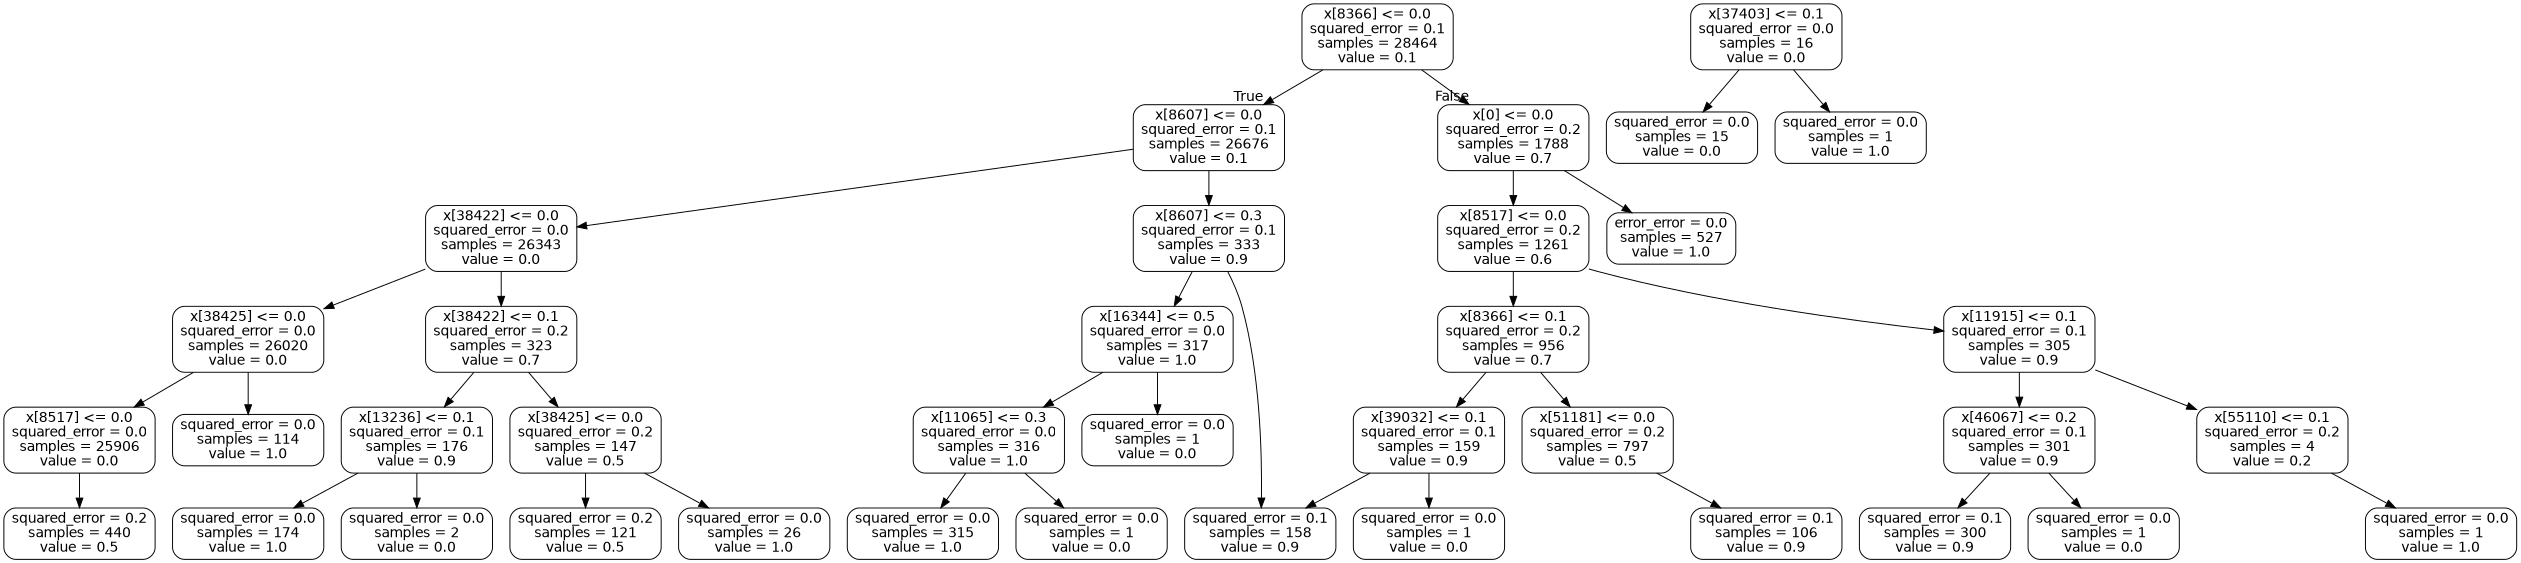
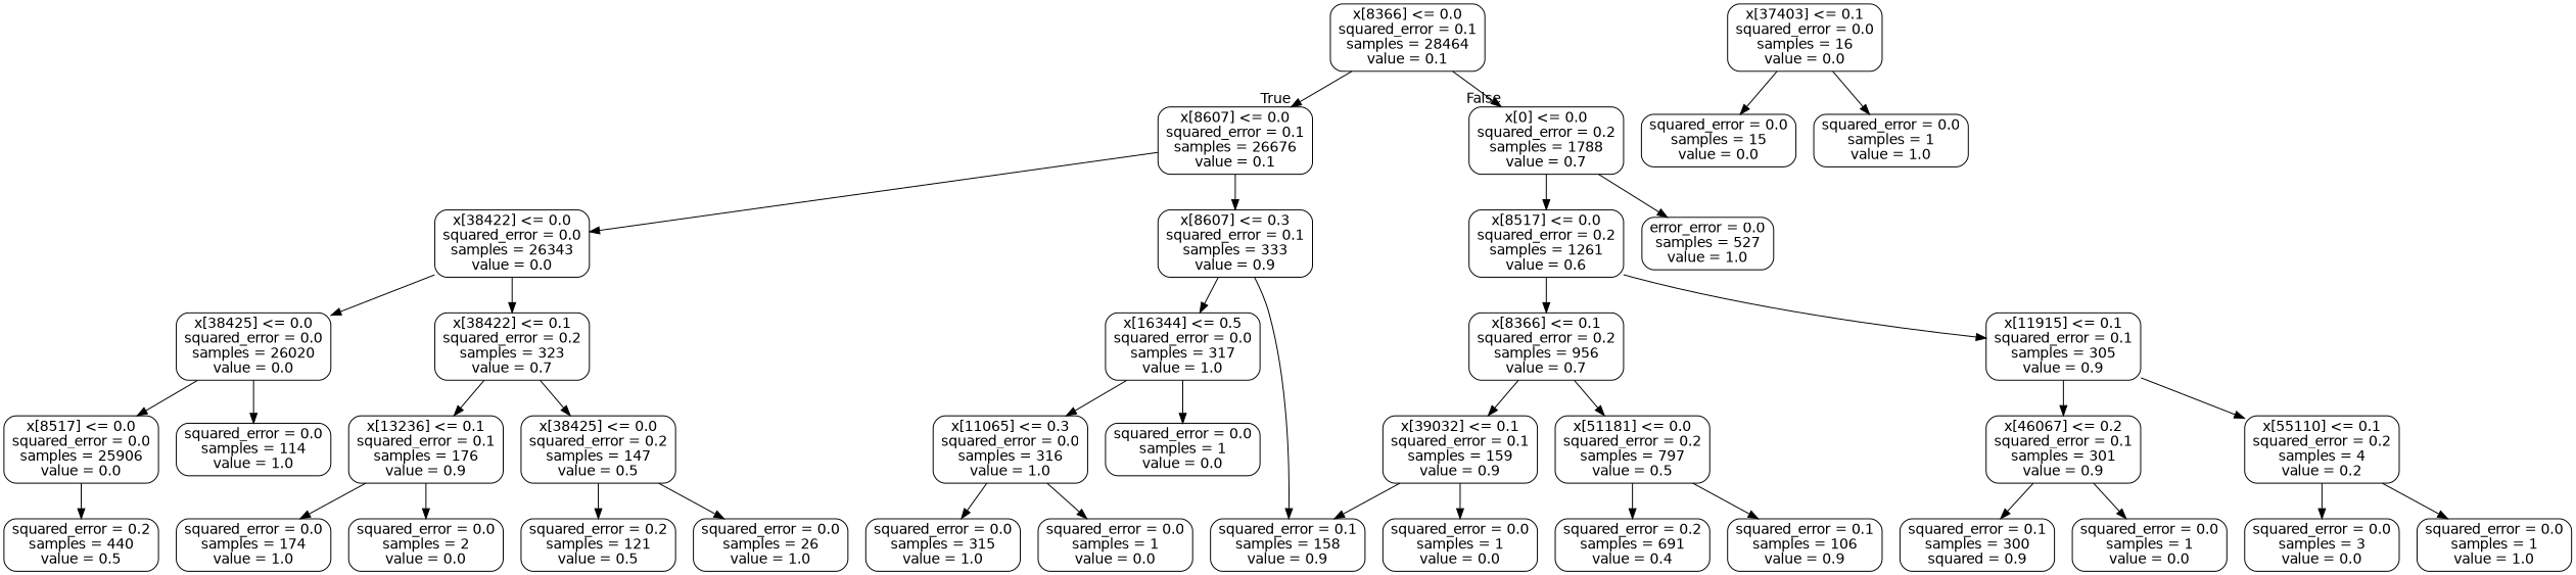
  digraph {
    node [color=black fontname=helvetica shape=box style=rounded]
    edge [fontname=helvetica]
    n1 [label="x[8366] <= 0.0\nsquared_error = 0.1\nsamples = 28464\nvalue = 0.1"]
    n2 [label="x[8607] <= 0.0\nsquared_error = 0.1\nsamples = 26676\nvalue = 0.1"]
    n3 [label="x[0] <= 0.0\nsquared_error = 0.2\nsamples = 1788\nvalue = 0.7"]
    n4 [label="x[38422] <= 0.0\nsquared_error = 0.0\nsamples = 26343\nvalue = 0.0"]
    n5 [label="x[8607] <= 0.3\nsquared_error = 0.1\nsamples = 333\nvalue = 0.9"]
    n6 [label="x[8517] <= 0.0\nsquared_error = 0.2\nsamples = 1261\nvalue = 0.6"]
    n7 [label="error_error = 0.0\nsamples = 527\nvalue = 1.0"]
    n8 [label="x[38425] <= 0.0\nsquared_error = 0.0\nsamples = 26020\nvalue = 0.0"]
    n9 [label="x[38422] <= 0.1\nsquared_error = 0.2\nsamples = 323\nvalue = 0.7"]
    n10 [label="x[16344] <= 0.5\nsquared_error = 0.0\nsamples = 317\nvalue = 1.0"]
    n11 [label="squared_error = 0.1\nsamples = 158\nvalue = 0.9"]
    n12 [label="x[8517] <= 0.0\nsquared_error = 0.0\nsamples = 25906\nvalue = 0.0"]
    n13 [label="squared_error = 0.0\nsamples = 114\nvalue = 1.0"]
    n14 [label="x[13236] <= 0.1\nsquared_error = 0.1\nsamples = 176\nvalue = 0.9"]
    n15 [label="x[38425] <= 0.0\nsquared_error = 0.2\nsamples = 147\nvalue = 0.5"]
    n16 [label="squared_error = 0.2\nsamples = 440\nvalue = 0.5"]
    n17 [label="squared_error = 0.0\nsamples = 174\nvalue = 1.0"]
    n18 [label="squared_error = 0.0\nsamples = 2\nvalue = 0.0"]
    n19 [label="squared_error = 0.2\nsamples = 121\nvalue = 0.5"]
    n20 [label="squared_error = 0.0\nsamples = 26\nvalue = 1.0"]
    n21 [label="x[11065] <= 0.3\nsquared_error = 0.0\nsamples = 316\nvalue = 1.0"]
    n22 [label="squared_error = 0.0\nsamples = 1\nvalue = 0.0"]
    n23 [label="x[37403] <= 0.1\nsquared_error = 0.0\nsamples = 16\nvalue = 0.0"]
    n24 [label="squared_error = 0.0\nsamples = 15\nvalue = 0.0"]
    n25 [label="squared_error = 0.0\nsamples = 1\nvalue = 1.0"]
    n26 [label="squared_error = 0.0\nsamples = 315\nvalue = 1.0"]
    n27 [label="squared_error = 0.0\nsamples = 1\nvalue = 0.0"]
    n28 [label="x[8366] <= 0.1\nsquared_error = 0.2\nsamples = 956\nvalue = 0.7"]
    n29 [label="x[11915] <= 0.1\nsquared_error = 0.1\nsamples = 305\nvalue = 0.9"]
    n30 [label="x[39032] <= 0.1\nsquared_error = 0.1\nsamples = 159\nvalue = 0.9"]
    n31 [label="x[51181] <= 0.0\nsquared_error = 0.2\nsamples = 797\nvalue = 0.5"]
    n32 [label="x[46067] <= 0.2\nsquared_error = 0.1\nsamples = 301\nvalue = 0.9"]
    n33 [label="x[55110] <= 0.1\nsquared_error = 0.2\nsamples = 4\nvalue = 0.2"]
    n34 [label="squared_error = 0.0\nsamples = 1\nvalue = 0.0"]
+   n35 [label="squared_error = 0.2\nsamples = 691\nvalue = 0.4"]
    n36 [label="squared_error = 0.1\nsamples = 106\nvalue = 0.9"]
-   n37 [label="squared_error = 0.1\nsamples = 300\nvalue = 0.9"]
+   n37 [label="squared_error = 0.1\nsamples = 300\nsquared = 0.9"]
    n38 [label="squared_error = 0.0\nsamples = 1\nvalue = 0.0"]
+   n39 [label="squared_error = 0.0\nsamples = 3\nvalue = 0.0"]
    n40 [label="squared_error = 0.0\nsamples = 1\nvalue = 1.0"]
    n1 -> n2 [headlabel=True labelangle=45 labeldistance=2.5]
    n1 -> n3 [headlabel=False labelangle=-45 labeldistance=2.5]
    n2 -> n4
    n2 -> n5
    n3 -> n6
    n3 -> n7
    n4 -> n8
    n4 -> n9
    n5 -> n10
    n5 -> n11
    n6 -> n28
    n6 -> n29
    n8 -> n12
    n8 -> n13
    n9 -> n14
    n9 -> n15
    n10 -> n21
    n10 -> n22
    n12 -> n16
    n14 -> n17
    n14 -> n18
    n15 -> n19
    n15 -> n20
    n21 -> n26
    n21 -> n27
    n23 -> n24
    n23 -> n25
    n28 -> n30
    n28 -> n31
    n29 -> n32
    n29 -> n33
    n30 -> n11
    n30 -> n34
+   n31 -> n35
    n31 -> n36
    n32 -> n37
    n32 -> n38
+   n33 -> n39
    n33 -> n40
  }
